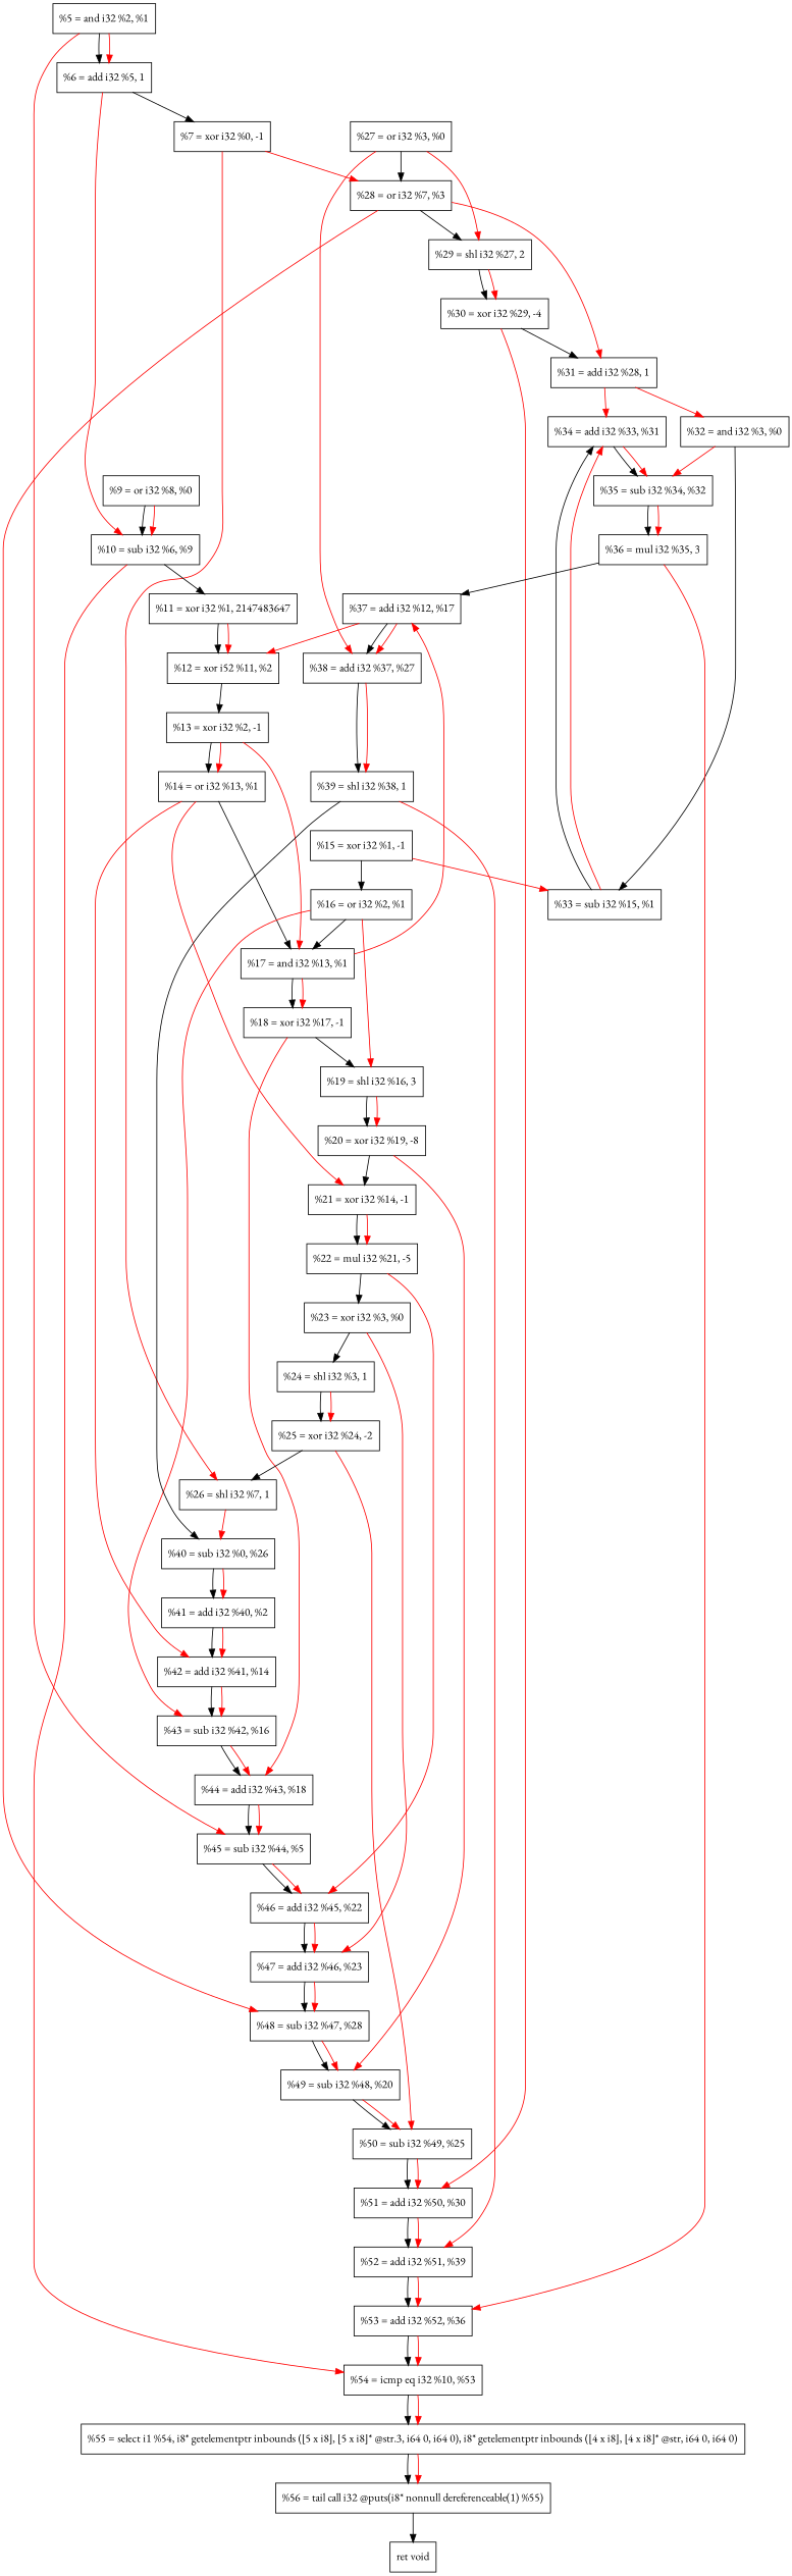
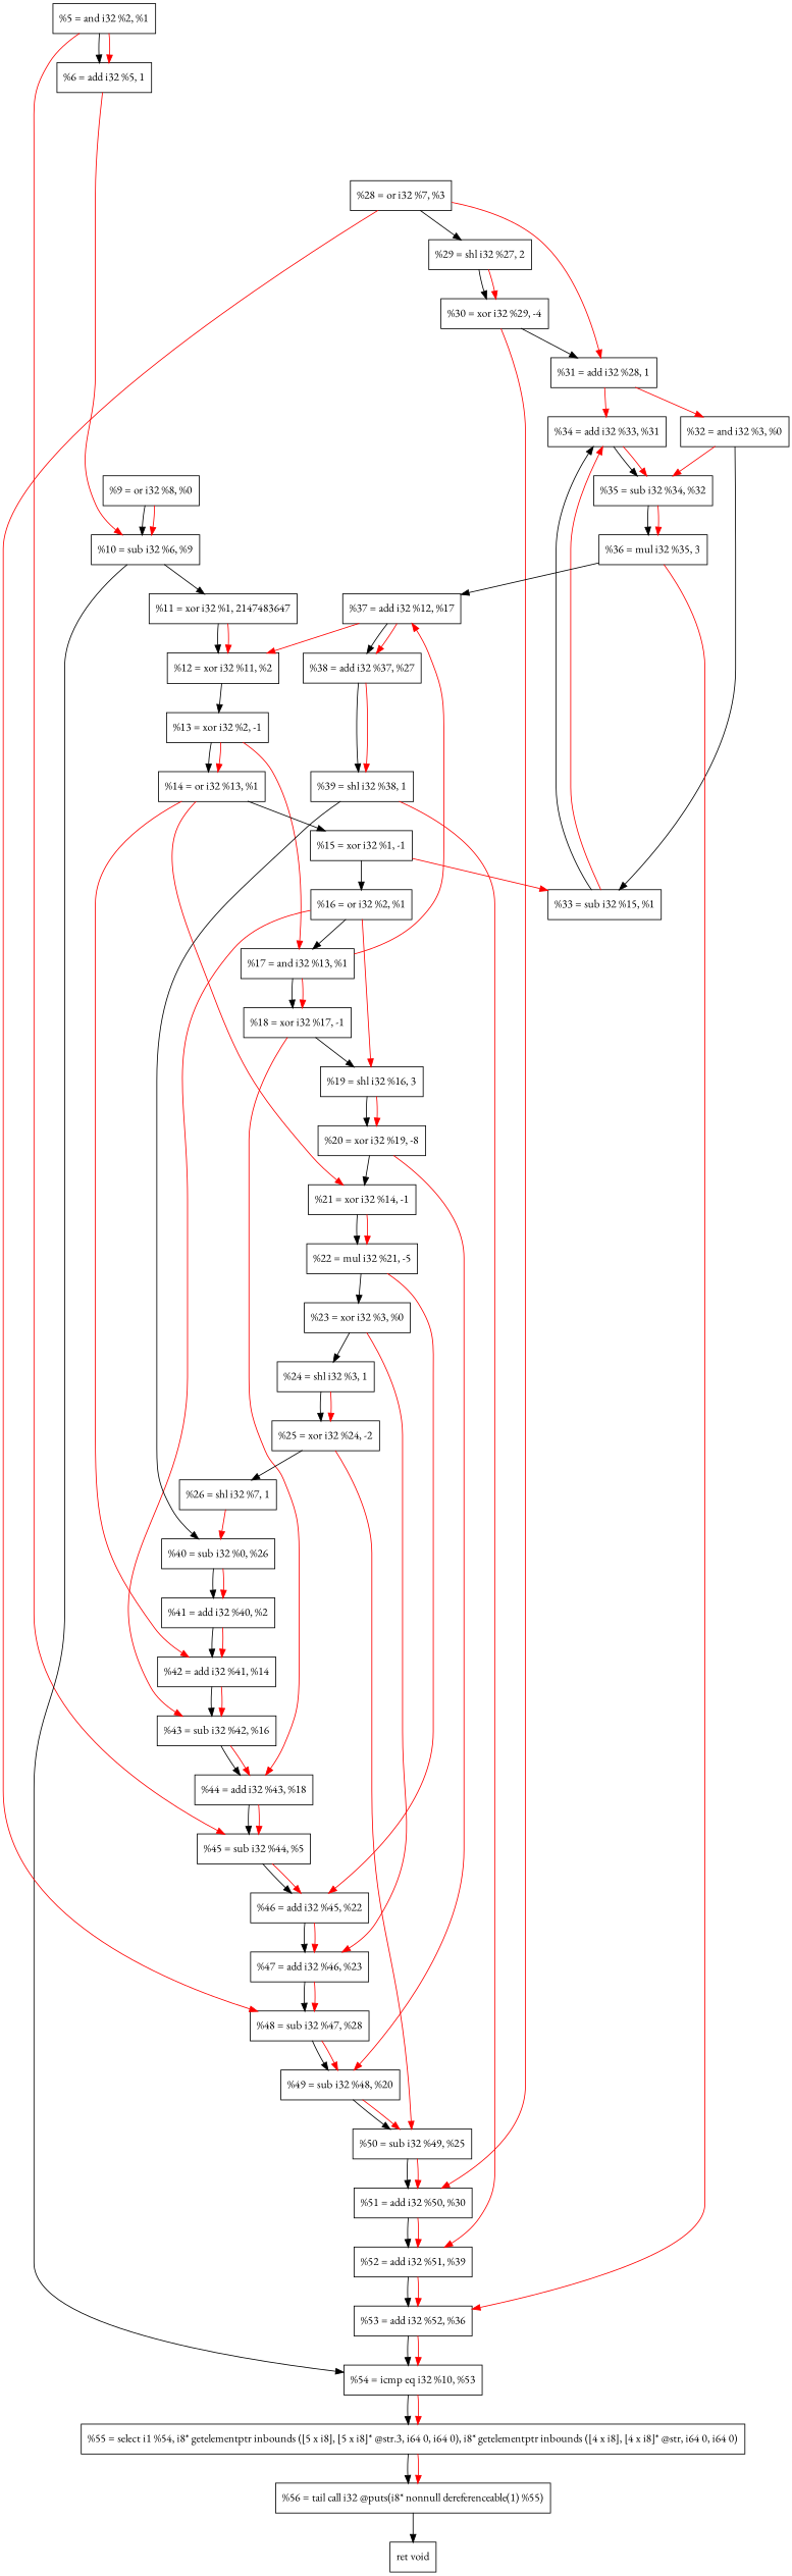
  digraph {
    fontname="EB Garamond"
    node [fontname="EB Garamond" shape=record]
    edge [fontname="EB Garamond" color=red]
    n1 [label="  %5 = and i32 %2, %1"]
    n2 [label="  %6 = add i32 %5, 1"]
    n3 [label="  %45 = sub i32 %44, %5"]
-   n4 [label="  %7 = xor i32 %0, -1"]
    n5 [label="  %10 = sub i32 %6, %9"]
    n6 [label="  %46 = add i32 %45, %22"]
    n7 [label="  %26 = shl i32 %7, 1"]
    n8 [label="  %28 = or i32 %7, %3"]
    n9 [label="  %11 = xor i32 %1, 2147483647"]
    n10 [label="  %54 = icmp eq i32 %10, %53"]
    n11 [label="  %40 = sub i32 %0, %26"]
    n12 [label="  %29 = shl i32 %27, 2"]
    n13 [label="  %31 = add i32 %28, 1"]
    n14 [label="  %48 = sub i32 %47, %28"]
    n15 [label="  %9 = or i32 %8, %0"]
-   n16 [label="%12 = xor i52 %11, %2"]
+   n16 [label="  %12 = xor i32 %11, %2"]
    n17 [label="  %55 = select i1 %54, i8* getelementptr inbounds ([5 x i8], [5 x i8]* @str.3, i64 0, i64 0), i8* getelementptr inbounds ([4 x i8], [4 x i8]* @str, i64 0, i64 0)"]
    n18 [label="  %13 = xor i32 %2, -1"]
    n19 [label="  %14 = or i32 %13, %1"]
    n20 [label="  %17 = and i32 %13, %1"]
    n21 [label="  %37 = add i32 %12, %17"]
    n22 [label="  %38 = add i32 %37, %27"]
    n23 [label="  %15 = xor i32 %1, -1"]
    n24 [label="  %21 = xor i32 %14, -1"]
    n25 [label="  %42 = add i32 %41, %14"]
    n26 [label="  %18 = xor i32 %17, -1"]
    n27 [label="  %16 = or i32 %2, %1"]
    n28 [label="  %33 = sub i32 %15, %1"]
    n29 [label="  %22 = mul i32 %21, -5"]
    n30 [label="  %43 = sub i32 %42, %16"]
    n31 [label="  %19 = shl i32 %16, 3"]
    n32 [label="  %34 = add i32 %33, %31"]
    n33 [label="  %20 = xor i32 %19, -8"]
    n34 [label="  %44 = add i32 %43, %18"]
    n35 [label="  %49 = sub i32 %48, %20"]
    n36 [label="  %50 = sub i32 %49, %25"]
    n37 [label="  %23 = xor i32 %3, %0"]
    n38 [label="  %24 = shl i32 %3, 1"]
    n39 [label="  %47 = add i32 %46, %23"]
    n40 [label="  %25 = xor i32 %24, -2"]
    n41 [label="  %51 = add i32 %50, %30"]
-   n42 [label="  %27 = or i32 %3, %0"]
    n43 [label="  %41 = add i32 %40, %2"]
    n44 [label="  %30 = xor i32 %29, -4"]
    n45 [label="  %39 = shl i32 %38, 1"]
    n46 [label="  %32 = and i32 %3, %0"]
    n47 [label="  %52 = add i32 %51, %39"]
    n48 [label="  %35 = sub i32 %34, %32"]
    n49 [label="  %36 = mul i32 %35, 3"]
    n50 [label="  %53 = add i32 %52, %36"]
    n51 [label="  %56 = tail call i32 @puts(i8* nonnull dereferenceable(1) %55)"]
    n52 [label="  ret void"]
    n1 -> n2 [color=""]
    n1 -> n2
    n1 -> n3
-   n2 -> n4 [color=""]
    n2 -> n5
    n3 -> n6 [color=""]
    n3 -> n6
-   n4 -> n7
-   n4 -> n8
    n5 -> n9 [color=""]
-   n5 -> n10
+   n5 -> n10 [color=black]
    n6 -> n39 [color=""]
    n6 -> n39
    n7 -> n11
    n8 -> n12 [color=""]
    n8 -> n13
    n8 -> n14
    n9 -> n16 [color=""]
    n9 -> n16
    n10 -> n17 [color=""]
    n10 -> n17
    n11 -> n43 [color=""]
    n11 -> n43
    n12 -> n44 [color=""]
    n12 -> n44
    n13 -> n32
    n13 -> n46
    n14 -> n35 [color=""]
    n14 -> n35
    n15 -> n5 [color=""]
    n15 -> n5
    n16 -> n18 [color=""]
    n17 -> n51 [color=""]
    n17 -> n51
    n18 -> n19 [color=""]
    n18 -> n19
    n18 -> n20
-   n19 -> n20 [color=""]
+   n19 -> n23 [color=""]
    n19 -> n24
    n19 -> n25
    n20 -> n21
    n20 -> n26 [color=""]
    n20 -> n26
    n21 -> n16
    n21 -> n22 [color=""]
    n21 -> n22
    n22 -> n45 [color=""]
    n22 -> n45
    n23 -> n27 [color=""]
    n23 -> n28
    n24 -> n29 [color=""]
    n24 -> n29
    n25 -> n30 [color=""]
    n25 -> n30
    n26 -> n31 [color=""]
    n26 -> n34
    n27 -> n20 [color=""]
    n27 -> n30
    n27 -> n31
    n28 -> n32 [color=""]
    n28 -> n32
    n29 -> n6
    n29 -> n37 [color=""]
    n30 -> n34 [color=""]
    n30 -> n34
    n31 -> n33 [color=""]
    n31 -> n33
    n32 -> n48 [color=""]
    n32 -> n48
    n33 -> n24 [color=""]
    n33 -> n35
    n34 -> n3 [color=""]
    n34 -> n3
    n35 -> n36 [color=""]
    n35 -> n36
    n36 -> n41 [color=""]
    n36 -> n41
    n37 -> n38 [color=""]
    n37 -> n39
    n38 -> n40 [color=""]
    n38 -> n40
    n39 -> n14 [color=""]
    n39 -> n14
    n40 -> n7 [color=""]
    n40 -> n36
    n41 -> n47 [color=""]
    n41 -> n47
-   n42 -> n8 [color=""]
-   n42 -> n12
-   n42 -> n22
    n43 -> n25 [color=""]
    n43 -> n25
    n44 -> n13 [color=""]
    n44 -> n41
    n45 -> n11 [color=""]
    n45 -> n47
    n46 -> n28 [color=""]
    n46 -> n48
    n47 -> n50 [color=""]
    n47 -> n50
    n48 -> n49 [color=""]
    n48 -> n49
    n49 -> n21 [color=""]
    n49 -> n50
    n50 -> n10 [color=""]
    n50 -> n10
    n51 -> n52 [color=""]
  }
